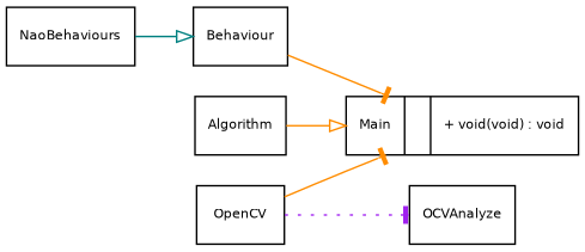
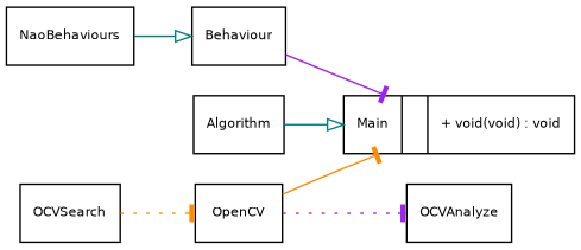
  digraph {
    fontname="Bitstream Vera Sans"
    fontsize=8
    rankdir=LR
    node [fontname="Bitstream Vera Sans" fontsize=8 shape=record]
    edge [arrowhead=tee color=purple fontname="Bitstream Vera Sans" fontsize=8 style=solid]
    n1 [label="{Main|\l|+ void(void) : void\l}"]
    Behaviour
    NaoBehaviours
    Algorithm
    OpenCV
    OCVAnalyze
+   OCVSearch
    subgraph sub_1 {
      label="Package: Behaviour"
    }
    subgraph sub_2 {
      label="Package: Algorithm"
    }
    subgraph sub_3 {
      label="Package: Nao"
    }
    subgraph sub_4 {
      label="Package: OpenCV"
    }
    subgraph sub_5 {
      label="Package: OpenCV/Analyze"
    }
    subgraph sub_6 {
      label="Package: OpenCV/Search"
    }
-   Behaviour -> n1 [color=darkorange]
+   Behaviour -> n1
    NaoBehaviours -> Behaviour [arrowhead=onormal color=teal]
-   Algorithm -> n1 [arrowhead=onormal color=darkorange]
+   Algorithm -> n1 [arrowhead=onormal color=teal]
    OpenCV -> n1 [color=darkorange]
    OpenCV -> OCVAnalyze [style=dotted]
+   OCVSearch -> OpenCV [color=darkorange style=dotted]
  }
